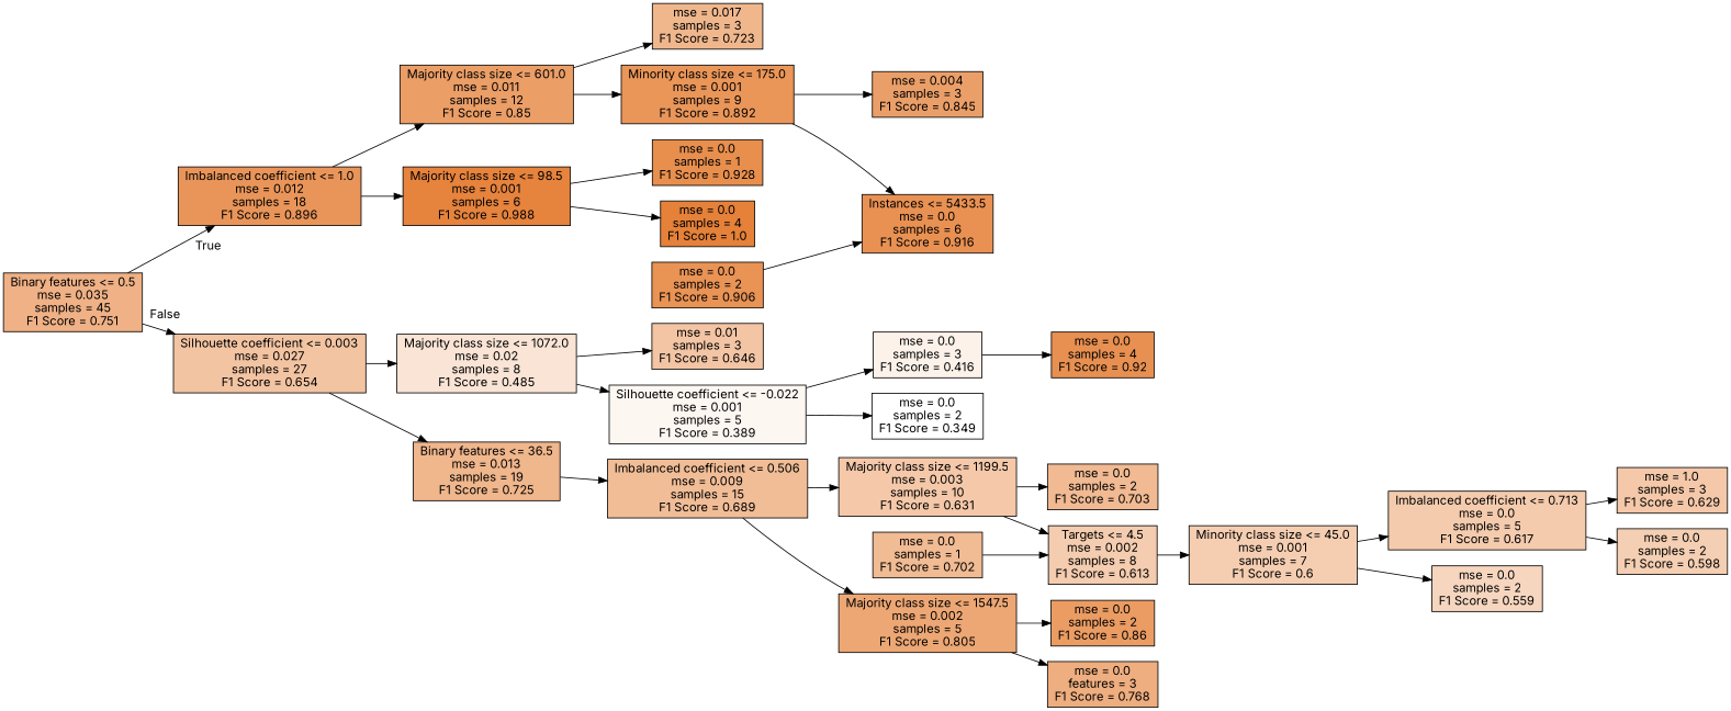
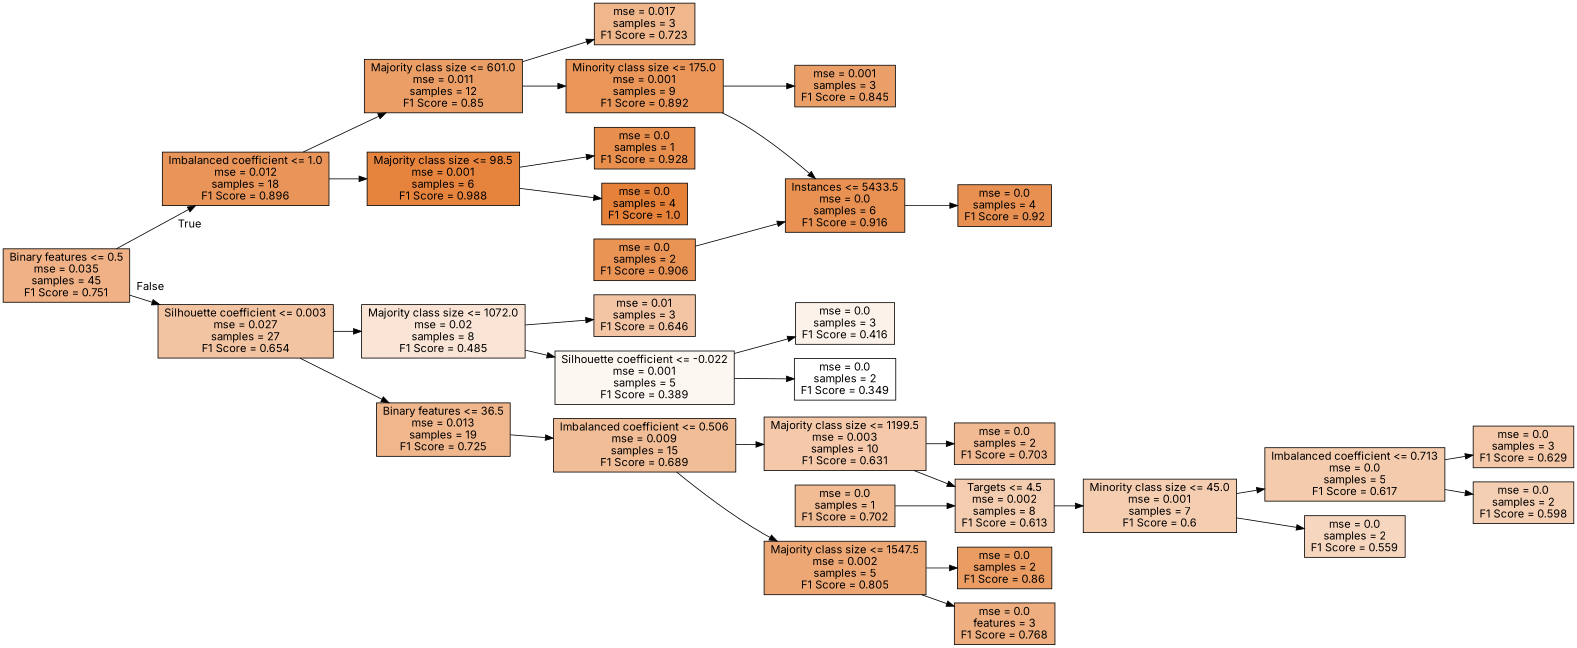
  digraph {
    fontname=Inter
    rankdir=LR
    node [color=black fillcolor="#e581396e" fontname=Inter shape=box style=filled]
    edge [fontname=Inter]
    n1 [fillcolor="#e581399d" label="Binary features <= 0.5\nmse = 0.035\nsamples = 45\nF1 Score = 0.751"]
    n2 [fillcolor="#e58139d6" label="Imbalanced coefficient <= 1.0\nmse = 0.012\nsamples = 18\nF1 Score = 0.896"]
    n3 [fillcolor="#e5813977" label="Silhouette coefficient <= 0.003\nmse = 0.027\nsamples = 27\nF1 Score = 0.654"]
    n4 [fillcolor="#e58139c4" label="Majority class size <= 601.0\nmse = 0.011\nsamples = 12\nF1 Score = 0.85"]
    n5 [fillcolor="#e58139fa" label="Majority class size <= 98.5\nmse = 0.001\nsamples = 6\nF1 Score = 0.988"]
    n6 [fillcolor="#e5813935" label="Majority class size <= 1072.0\nmse = 0.02\nsamples = 8\nF1 Score = 0.485"]
    n7 [fillcolor="#e5813993" label="Binary features <= 36.5\nmse = 0.013\nsamples = 19\nF1 Score = 0.725"]
    n8 [fillcolor="#e5813992" label="mse = 0.017\nsamples = 3\nF1 Score = 0.723"]
    n9 [fillcolor="#e58139d5" label="Minority class size <= 175.0\nmse = 0.001\nsamples = 9\nF1 Score = 0.892"]
    n10 [fillcolor="#e58139e3" label="mse = 0.0\nsamples = 1\nF1 Score = 0.928"]
    n11 [fillcolor="#e58139ff" label="mse = 0.0\nsamples = 4\nF1 Score = 1.0"]
    n12 [fillcolor="#e58139de" label="Instances <= 5433.5\nmse = 0.0\nsamples = 6\nF1 Score = 0.916"]
-   n13 [fillcolor="#e58139c2" label="mse = 0.004\nsamples = 3\nF1 Score = 0.845"]
+   n13 [fillcolor="#e58139c2" label="mse = 0.001\nsamples = 3\nF1 Score = 0.845"]
    n14 [fillcolor="#e58139e0" label="mse = 0.0\nsamples = 4\nF1 Score = 0.92"]
    n15 [fillcolor="#e58139da" label="mse = 0.0\nsamples = 2\nF1 Score = 0.906"]
    n16 [fillcolor="#e5813910" label="Silhouette coefficient <= -0.022\nmse = 0.001\nsamples = 5\nF1 Score = 0.389"]
    n17 [fillcolor="#e5813974" label="mse = 0.01\nsamples = 3\nF1 Score = 0.646"]
    n18 [fillcolor="#e5813985" label="Imbalanced coefficient <= 0.506\nmse = 0.009\nsamples = 15\nF1 Score = 0.689"]
    n19 [fillcolor="#e5813900" label="mse = 0.0\nsamples = 2\nF1 Score = 0.349"]
    n20 [fillcolor="#e581391a" label="mse = 0.0\nsamples = 3\nF1 Score = 0.416"]
    n21 [fillcolor="#e58139b2" label="Majority class size <= 1547.5\nmse = 0.002\nsamples = 5\nF1 Score = 0.805"]
    n22 [label="Majority class size <= 1199.5\nmse = 0.003\nsamples = 10\nF1 Score = 0.631"]
    n23 [fillcolor="#e58139a4" label="mse = 0.0\nfeatures = 3\nF1 Score = 0.768"]
    n24 [fillcolor="#e58139c8" label="mse = 0.0\nsamples = 2\nF1 Score = 0.86"]
    n25 [fillcolor="#e5813967" label="Targets <= 4.5\nmse = 0.002\nsamples = 8\nF1 Score = 0.613"]
    n26 [fillcolor="#e581398b" label="mse = 0.0\nsamples = 2\nF1 Score = 0.703"]
    n27 [fillcolor="#e5813962" label="Minority class size <= 45.0\nmse = 0.001\nsamples = 7\nF1 Score = 0.6"]
    n28 [fillcolor="#e581398a" label="mse = 0.0\nsamples = 1\nF1 Score = 0.702"]
    n29 [fillcolor="#e5813969" label="Imbalanced coefficient <= 0.713\nmse = 0.0\nsamples = 5\nF1 Score = 0.617"]
    n30 [fillcolor="#e5813952" label="mse = 0.0\nsamples = 2\nF1 Score = 0.559"]
-   n31 [label="mse = 1.0\nsamples = 3\nF1 Score = 0.629"]
+   n31 [label="mse = 0.0\nsamples = 3\nF1 Score = 0.629"]
    n32 [fillcolor="#e5813961" label="mse = 0.0\nsamples = 2\nF1 Score = 0.598"]
    n1 -> n2 [headlabel=True labelangle=45 labeldistance=2.5]
    n1 -> n3 [headlabel=False labelangle=-45 labeldistance=2.5]
    n2 -> n4
    n2 -> n5
    n3 -> n6
    n3 -> n7
    n4 -> n8
    n4 -> n9
    n5 -> n10
    n5 -> n11
    n6 -> n16
    n6 -> n17
    n7 -> n18
    n9 -> n12
    n9 -> n13
-   n20 -> n14
+   n12 -> n14
    n15 -> n12
    n16 -> n19
    n16 -> n20
    n18 -> n21
    n18 -> n22
    n21 -> n23
    n21 -> n24
    n22 -> n25
    n22 -> n26
    n25 -> n27
    n27 -> n29
    n27 -> n30
    n28 -> n25
    n29 -> n31
    n29 -> n32
  }
